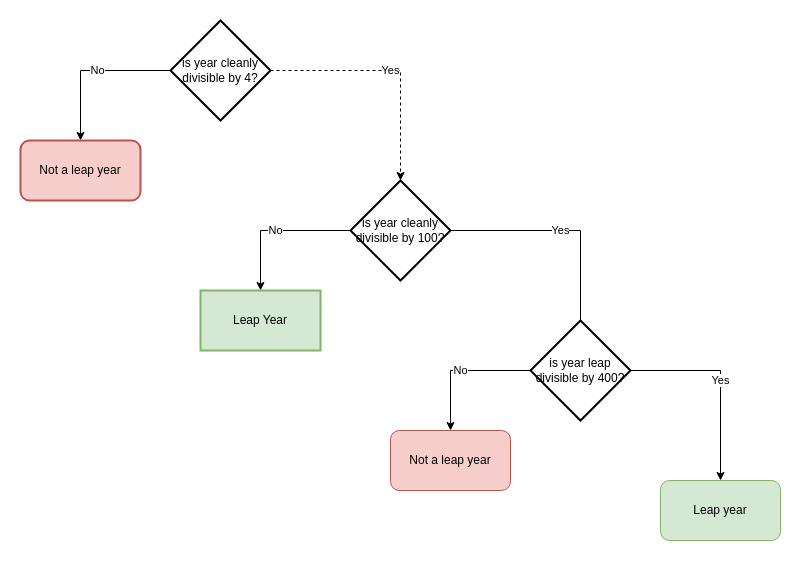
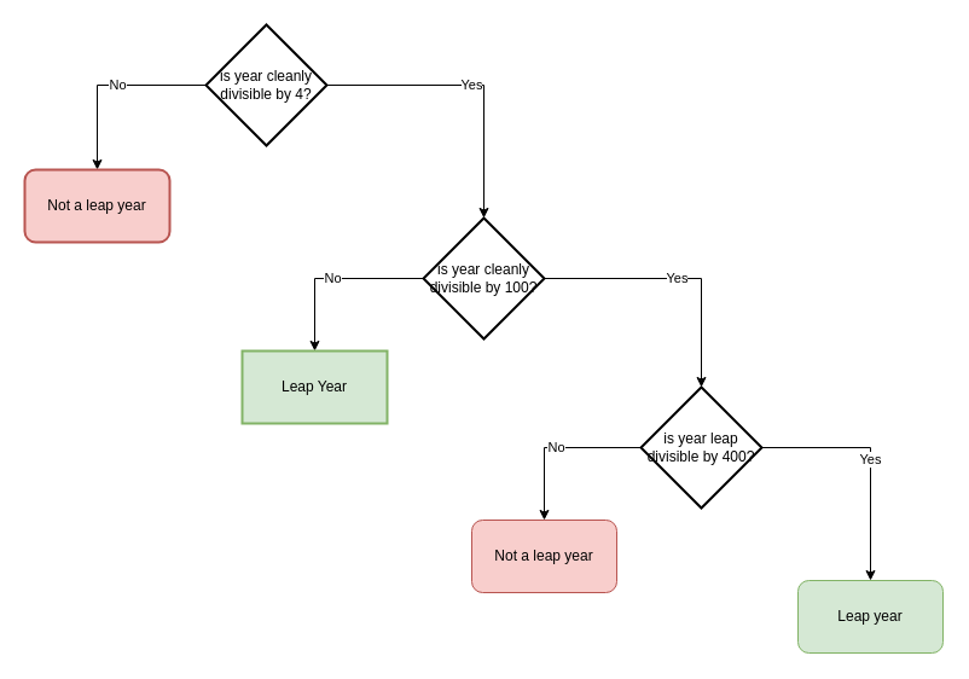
  <mxCell id="0" />
  <mxCell id="1" parent="0" />
- <mxCell id="2" value="Yes" style="edgeStyle=orthogonalEdgeStyle;rounded=0;orthogonalLoop=1;jettySize=auto;html=1;dashed=1;" edge="1" parent="1" source="4" target="7"><mxGeometry relative="1" as="geometry" /></mxCell>
+ <mxCell id="2" value="Yes" style="edgeStyle=orthogonalEdgeStyle;rounded=0;orthogonalLoop=1;jettySize=auto;html=1;" edge="1" parent="1" source="4" target="7"><mxGeometry relative="1" as="geometry" /></mxCell>
  <mxCell id="3" value="No" style="edgeStyle=orthogonalEdgeStyle;rounded=0;orthogonalLoop=1;jettySize=auto;html=1;" edge="1" parent="1" source="4" target="8"><mxGeometry x="-0.091" relative="1" as="geometry"><mxPoint as="offset" /></mxGeometry></mxCell>
  <mxCell id="4" value="is year cleanly divisible by 4?" style="strokeWidth=2;html=1;shape=mxgraph.flowchart.decision;whiteSpace=wrap;" vertex="1" parent="1"><mxGeometry x="170" y="20" width="100" height="100" as="geometry" /></mxCell>
  <mxCell id="5" value="No" style="edgeStyle=orthogonalEdgeStyle;rounded=0;orthogonalLoop=1;jettySize=auto;html=1;" edge="1" parent="1" source="7" target="9"><mxGeometry relative="1" as="geometry" /></mxCell>
- <mxCell id="6" value="Yes" style="edgeStyle=orthogonalEdgeStyle;rounded=0;orthogonalLoop=1;jettySize=auto;html=1;endArrow=none;" edge="1" parent="1" source="7" target="12"><mxGeometry relative="1" as="geometry" /></mxCell>
+ <mxCell id="6" value="Yes" style="edgeStyle=orthogonalEdgeStyle;rounded=0;orthogonalLoop=1;jettySize=auto;html=1;" edge="1" parent="1" source="7" target="12"><mxGeometry relative="1" as="geometry" /></mxCell>
  <mxCell id="7" value="is year cleanly divisible by 100?" style="strokeWidth=2;html=1;shape=mxgraph.flowchart.decision;whiteSpace=wrap;" vertex="1" parent="1"><mxGeometry x="350" y="180" width="100" height="100" as="geometry" /></mxCell>
  <mxCell id="8" value="Not a leap year" style="rounded=1;whiteSpace=wrap;html=1;strokeWidth=2;fillColor=#f8cecc;strokeColor=#b85450;" vertex="1" parent="1"><mxGeometry x="20" y="140" width="120" height="60" as="geometry" /></mxCell>
  <mxCell id="9" value="Leap Year" style="whiteSpace=wrap;html=1;strokeWidth=2;fillColor=#d5e8d4;strokeColor=#82b366;" vertex="1" parent="1"><mxGeometry x="200" y="290" width="120" height="60" as="geometry" /></mxCell>
  <mxCell id="10" value="No" style="edgeStyle=orthogonalEdgeStyle;rounded=0;orthogonalLoop=1;jettySize=auto;html=1;" edge="1" parent="1" source="12" target="14"><mxGeometry relative="1" as="geometry" /></mxCell>
  <mxCell id="11" value="Yes" style="edgeStyle=orthogonalEdgeStyle;rounded=0;orthogonalLoop=1;jettySize=auto;html=1;entryX=0.5;entryY=0;entryDx=0;entryDy=0;" edge="1" parent="1" source="12" target="13"><mxGeometry relative="1" as="geometry" /></mxCell>
  <mxCell id="12" value="is year leap divisible by 400?" style="strokeWidth=2;html=1;shape=mxgraph.flowchart.decision;whiteSpace=wrap;" vertex="1" parent="1"><mxGeometry x="530" y="320" width="100" height="100" as="geometry" /></mxCell>
  <mxCell id="13" value="Leap year" style="rounded=1;whiteSpace=wrap;html=1;fillColor=#d5e8d4;strokeColor=#82b366;" vertex="1" parent="1"><mxGeometry x="660" y="480" width="120" height="60" as="geometry" /></mxCell>
  <mxCell id="14" value="Not a leap year" style="rounded=1;whiteSpace=wrap;html=1;fillColor=#f8cecc;strokeColor=#b85450;" vertex="1" parent="1"><mxGeometry x="390" y="430" width="120" height="60" as="geometry" /></mxCell>
